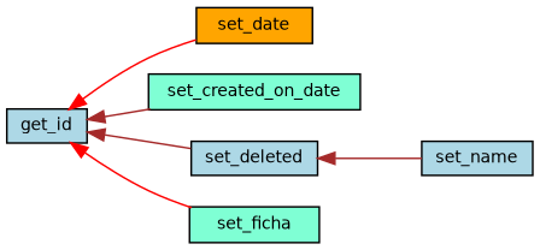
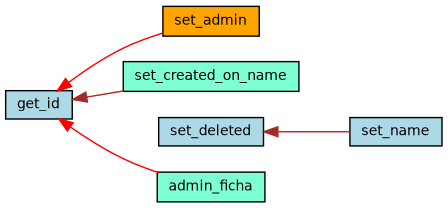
  digraph {
    rankdir=LR
    node [color=black fillcolor=lightblue fontname=Helvetica fontsize=10 shape=record style=filled]
    edge [color=brown dir=back fontname=Helvetica fontsize=10 labelfontname=Helvetica labelfontsize=10 style=solid]
    n1 [fontcolor=black height=0.2 label=get_id width=0.4]
-   n2 [fillcolor=orange height=0.2 label=set_date width=0.4]
-   n3 [fillcolor=aquamarine height=0.2 label=set_created_on_date width=0.4]
+   n2 [fillcolor=orange height=0.2 label=set_admin width=0.4]
+   n3 [fillcolor=aquamarine height=0.2 label=set_created_on_name width=0.4]
    n4 [height=0.2 label=set_deleted width=0.4]
-   n5 [fillcolor=aquamarine height=0.2 label=set_ficha width=0.4]
+   n5 [fillcolor=aquamarine height=0.2 label=admin_ficha width=0.4]
    n6 [height=0.2 label=set_name width=0.4]
    n1 -> n2 [color=red]
    n1 -> n3
-   n1 -> n4
    n1 -> n5 [color=red]
    n4 -> n6
  }
